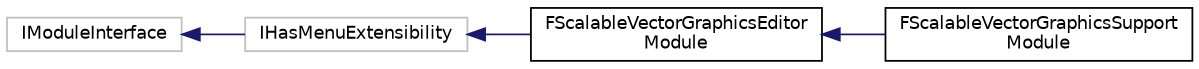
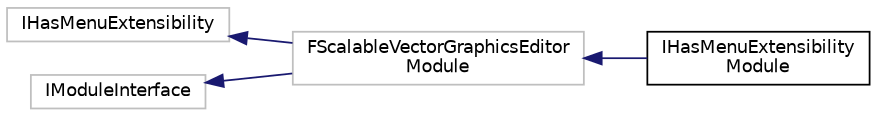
  digraph {
    rankdir=LR
    node [color=grey75 fillcolor=white fontname=Helvetica fontsize=10 shape=record style=filled]
    edge [color=midnightblue dir=back fontname=Helvetica fontsize=10 labelfontname=Helvetica labelfontsize=10 style=solid]
    n1 [height=0.2 label=IHasMenuExtensibility width=0.4]
-   n2 [color=black height=0.2 label="FScalableVectorGraphicsEditor\lModule" width=0.4]
-   n3 [color=black height=0.2 label="FScalableVectorGraphicsSupport\lModule" width=0.4]
+   n2 [height=0.2 label="FScalableVectorGraphicsEditor\lModule" width=0.4]
+   n3 [color=black height=0.2 label="IHasMenuExtensibility\lModule" width=0.4]
    n4 [height=0.2 label=IModuleInterface width=0.4]
    n1 -> n2
    n2 -> n3
-   n4 -> n1
+   n4 -> n2
  }
